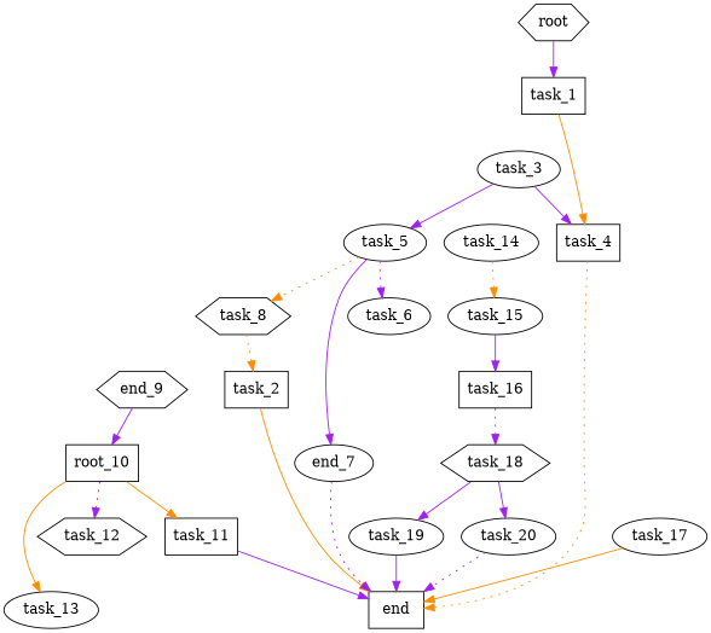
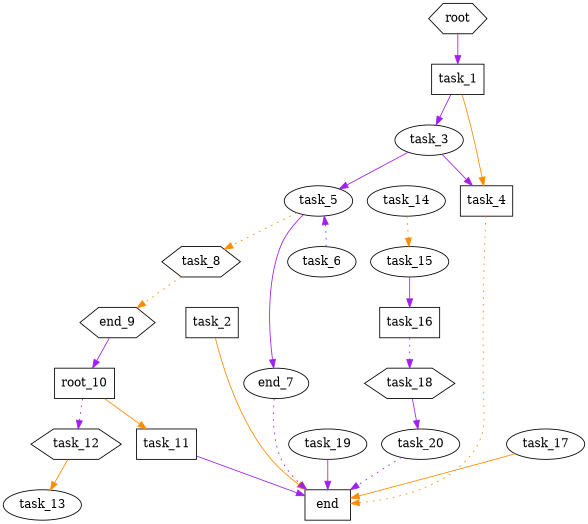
  digraph {
    node [shape=ellipse]
    edge [color=purple style=solid]
    root [shape=hexagon]
    task_1 [shape=box]
    task_3
    task_4 [shape=box]
    task_2 [shape=box]
    end [shape=box]
    task_5
    task_6
    n9 [label=end_7]
    task_8 [shape=hexagon]
    n11 [label=end_9 shape=hexagon]
    n12 [label=root_10 shape=box]
    task_11 [shape=box]
    task_12 [shape=hexagon]
    task_13
    task_14
    task_15
    task_16 [shape=box]
    task_18 [shape=hexagon]
    task_17
    task_19
    task_20
    root -> task_1
+   task_1 -> task_3
    task_1 -> task_4 [color=darkorange]
    task_3 -> task_4
    task_3 -> task_5
    task_4 -> end [color=darkorange style=dotted]
    task_2 -> end [color=darkorange]
-   task_5 -> task_6 [style=dotted]
+   task_6 -> task_5 [style=dotted]
    task_5 -> n9
    task_5 -> task_8 [color=darkorange style=dotted]
    n9 -> end [style=dotted]
-   task_8 -> task_2 [color=darkorange style=dotted]
+   task_8 -> n11 [color=darkorange style=dotted]
    n11 -> n12
    n12 -> task_11 [color=darkorange]
    n12 -> task_12 [style=dotted]
    task_11 -> end
-   n12 -> task_13 [color=darkorange]
+   task_12 -> task_13 [color=darkorange]
    task_14 -> task_15 [color=darkorange style=dotted]
    task_15 -> task_16
    task_16 -> task_18 [style=dotted]
-   task_18 -> task_19
    task_18 -> task_20
    task_17 -> end [color=darkorange]
    task_19 -> end
    task_20 -> end [style=dotted]
  }
